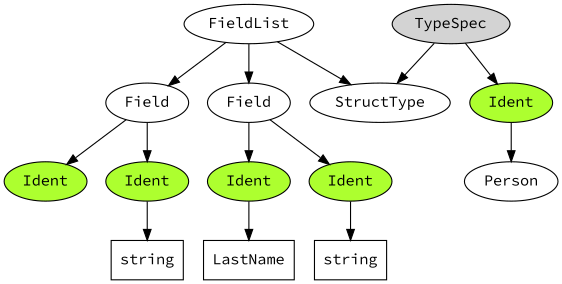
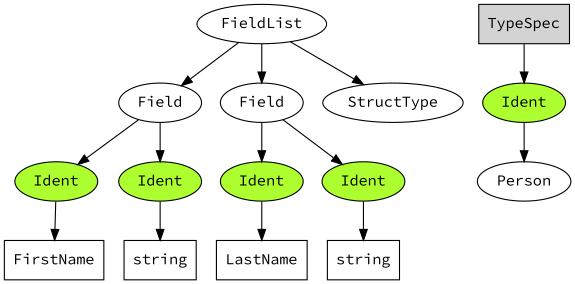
  digraph {
    fontname="Source Code Pro"
    node [fontname="Source Code Pro"]
    edge [fontname="Source Code Pro"]
    n1 [label=Field]
    n2 [fillcolor=greenyellow label=Ident style=filled]
    n3 [fillcolor=greenyellow label=Ident style=filled]
+   FirstName [shape=box]
    n5 [label=string shape=box]
    n6 [label=Field]
    n7 [fillcolor=greenyellow label=Ident style=filled]
    n8 [fillcolor=greenyellow label=Ident style=filled]
    LastName [shape=box]
    n10 [label=string shape=box]
    Person [shape=ellipse]
-   TypeSpec [style=filled]
+   TypeSpec [style=filled shape=box]
    Ident [fillcolor=greenyellow style=filled]
    StructType
    FieldList
    n1 -> n2
    n1 -> n3
+   n2 -> FirstName
    n3 -> n5
    n6 -> n7
    n6 -> n8
    n7 -> LastName
    n8 -> n10
    TypeSpec -> Ident
-   TypeSpec -> StructType
    Ident -> Person
    FieldList -> n1
    FieldList -> n6
    FieldList -> StructType
  }
